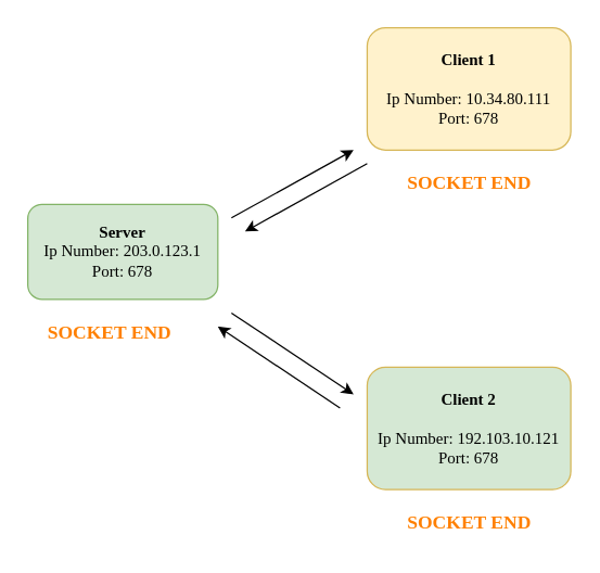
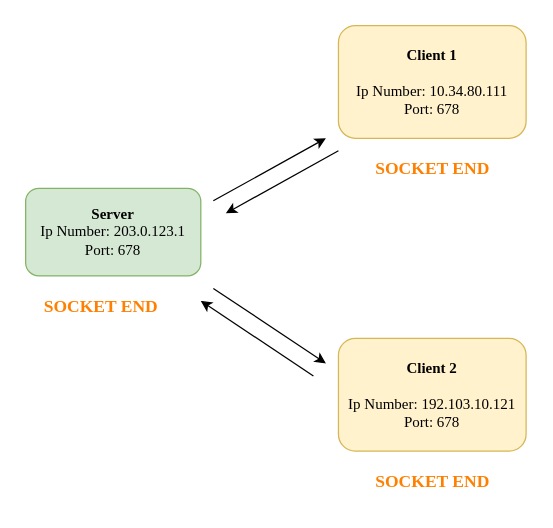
  <mxCell id="0" />
  <mxCell id="1" parent="0" />
  <mxCell id="2" value="&lt;b&gt;&lt;font face=&quot;Times New Roman&quot;&gt;Client 1&lt;br&gt;&lt;/font&gt;&lt;/b&gt;&lt;br&gt;&lt;font face=&quot;Times New Roman&quot;&gt;Ip Number: 10.34.80.111&lt;br&gt;Port: 678&lt;/font&gt;" style="rounded=1;whiteSpace=wrap;html=1;fillColor=#fff2cc;strokeColor=#d6b656;" vertex="1" parent="1"><mxGeometry x="270" y="20" width="150" height="90" as="geometry" /></mxCell>
- <mxCell id="3" value="&lt;b&gt;&lt;font face=&quot;Times New Roman&quot;&gt;Client 2&lt;br&gt;&lt;/font&gt;&lt;/b&gt;&lt;br&gt;&lt;font face=&quot;Times New Roman&quot;&gt;Ip Number: 192.103.10.121&lt;br&gt;Port: 678&lt;/font&gt;" style="rounded=1;whiteSpace=wrap;html=1;fillColor=#d5e8d4;strokeColor=#d6b656;" vertex="1" parent="1"><mxGeometry x="270" y="270" width="150" height="90" as="geometry" /></mxCell>
+ <mxCell id="3" value="&lt;b&gt;&lt;font face=&quot;Times New Roman&quot;&gt;Client 2&lt;br&gt;&lt;/font&gt;&lt;/b&gt;&lt;br&gt;&lt;font face=&quot;Times New Roman&quot;&gt;Ip Number: 192.103.10.121&lt;br&gt;Port: 678&lt;/font&gt;" style="rounded=1;whiteSpace=wrap;html=1;fillColor=#fff2cc;strokeColor=#d6b656;" vertex="1" parent="1"><mxGeometry x="270" y="270" width="150" height="90" as="geometry" /></mxCell>
  <mxCell id="4" value="&lt;b&gt;Server&lt;br&gt;&lt;/b&gt;Ip Number: 203.0.123.1&lt;br&gt;Port: 678&lt;b&gt;&lt;br&gt;&lt;/b&gt;" style="rounded=1;whiteSpace=wrap;html=1;fontFamily=Times New Roman;fillColor=#d5e8d4;strokeColor=#82b366;" vertex="1" parent="1"><mxGeometry x="20" y="150" width="140" height="70" as="geometry" /></mxCell>
  <mxCell id="5" value="" style="endArrow=classic;html=1;rounded=0;fontFamily=Times New Roman;" edge="1" parent="1"><mxGeometry width="50" height="50" relative="1" as="geometry"><mxPoint x="170" y="160" as="sourcePoint" /><mxPoint x="260" y="110" as="targetPoint" /></mxGeometry></mxCell>
  <mxCell id="6" value="" style="endArrow=classic;html=1;rounded=0;fontFamily=Times New Roman;" edge="1" parent="1"><mxGeometry width="50" height="50" relative="1" as="geometry"><mxPoint x="270" y="120" as="sourcePoint" /><mxPoint x="180" y="170" as="targetPoint" /></mxGeometry></mxCell>
  <mxCell id="7" value="" style="endArrow=classic;html=1;rounded=0;fontFamily=Times New Roman;" edge="1" parent="1"><mxGeometry width="50" height="50" relative="1" as="geometry"><mxPoint x="170" y="230" as="sourcePoint" /><mxPoint x="260" y="290" as="targetPoint" /></mxGeometry></mxCell>
  <mxCell id="8" value="" style="endArrow=classic;html=1;rounded=0;fontFamily=Times New Roman;" edge="1" parent="1"><mxGeometry width="50" height="50" relative="1" as="geometry"><mxPoint x="250" y="300" as="sourcePoint" /><mxPoint x="160" y="240" as="targetPoint" /></mxGeometry></mxCell>
  <mxCell id="9" value="&lt;b&gt;&lt;font style=&quot;font-size: 14px;&quot; color=&quot;#ff8000&quot;&gt;SOCKET END&lt;/font&gt;&lt;/b&gt;" style="text;html=1;align=center;verticalAlign=middle;resizable=0;points=[];autosize=1;strokeColor=none;fillColor=none;fontFamily=Times New Roman;" vertex="1" parent="1"><mxGeometry x="25" y="230" width="110" height="30" as="geometry" /></mxCell>
  <mxCell id="10" value="&lt;b&gt;&lt;font style=&quot;font-size: 14px;&quot; color=&quot;#ff8000&quot;&gt;SOCKET END&lt;/font&gt;&lt;/b&gt;" style="text;html=1;align=center;verticalAlign=middle;resizable=0;points=[];autosize=1;strokeColor=none;fillColor=none;fontFamily=Times New Roman;" vertex="1" parent="1"><mxGeometry x="290" y="120" width="110" height="30" as="geometry" /></mxCell>
  <mxCell id="11" value="&lt;b&gt;&lt;font style=&quot;font-size: 14px;&quot; color=&quot;#ff8000&quot;&gt;SOCKET END&lt;/font&gt;&lt;/b&gt;" style="text;html=1;align=center;verticalAlign=middle;resizable=0;points=[];autosize=1;strokeColor=none;fillColor=none;fontFamily=Times New Roman;" vertex="1" parent="1"><mxGeometry x="290" y="370" width="110" height="30" as="geometry" /></mxCell>
